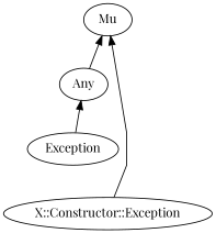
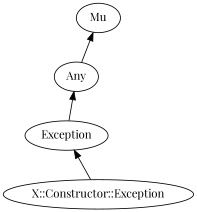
  digraph {
    fontname="Playfair Display"
    rankdir=BT
    splines=polyline
    node [color="#000000" fontcolor="#000000" fontname="Playfair Display"]
    edge [color="#000000" fontname="Playfair Display"]
    n1 [label="X::Constructor::Exception"]
    Exception
    Any
    Mu
-   n1 -> Mu
+   n1 -> Exception
    Exception -> Any
    Any -> Mu
  }
